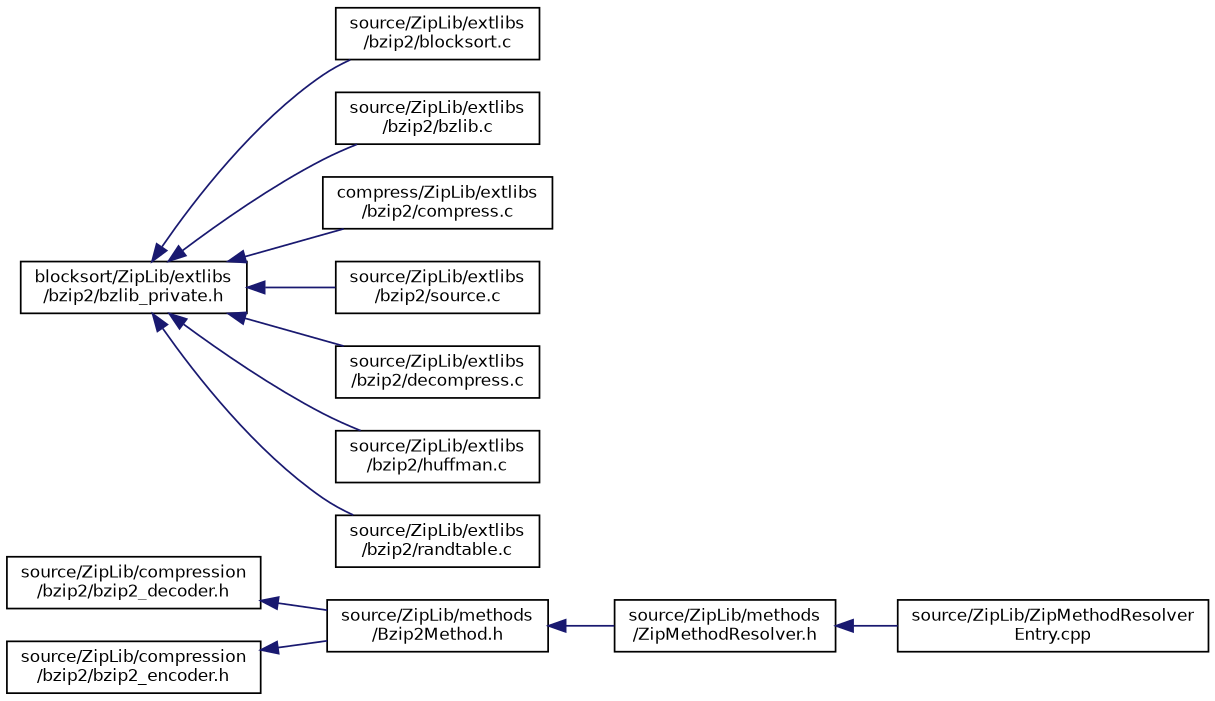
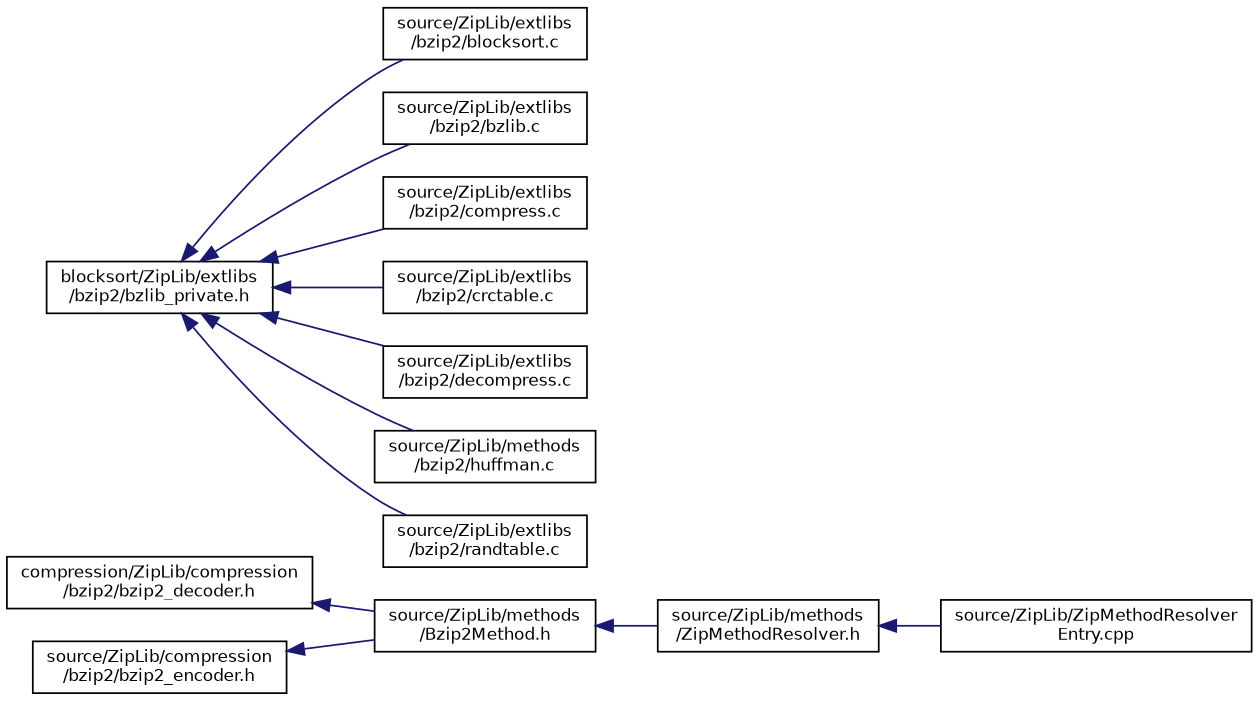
  digraph {
    rankdir=LR
    node [color=black fillcolor=white fontname=Helvetica fontsize=10 shape=record style=filled]
    edge [color=midnightblue dir=back fontname=Helvetica fontsize=10 labelfontname=Helvetica labelfontsize=10 style=solid]
-   n1 [height=0.2 label="source/ZipLib/compression\l/bzip2/bzip2_decoder.h" width=0.4]
+   n1 [height=0.2 label="compression/ZipLib/compression\l/bzip2/bzip2_decoder.h" width=0.4]
    n2 [height=0.2 label="source/ZipLib/methods\l/Bzip2Method.h" width=0.4]
    n3 [height=0.2 label="source/ZipLib/compression\l/bzip2/bzip2_encoder.h" width=0.4]
    n4 [height=0.2 label="blocksort/ZipLib/extlibs\l/bzip2/bzlib_private.h" width=0.4]
    n5 [height=0.2 label="source/ZipLib/extlibs\l/bzip2/blocksort.c" width=0.4]
    n6 [height=0.2 label="source/ZipLib/extlibs\l/bzip2/bzlib.c" width=0.4]
-   n7 [height=0.2 label="compress/ZipLib/extlibs\l/bzip2/compress.c" width=0.4]
-   n8 [height=0.2 label="source/ZipLib/extlibs\l/bzip2/source.c" width=0.4]
+   n7 [height=0.2 label="source/ZipLib/extlibs\l/bzip2/compress.c" width=0.4]
+   n8 [height=0.2 label="source/ZipLib/extlibs\l/bzip2/crctable.c" width=0.4]
    n9 [height=0.2 label="source/ZipLib/extlibs\l/bzip2/decompress.c" width=0.4]
-   n10 [height=0.2 label="source/ZipLib/extlibs\l/bzip2/huffman.c" width=0.4]
+   n10 [height=0.2 label="source/ZipLib/methods\l/bzip2/huffman.c" width=0.4]
    n11 [height=0.2 label="source/ZipLib/extlibs\l/bzip2/randtable.c" width=0.4]
    n12 [height=0.2 label="source/ZipLib/methods\l/ZipMethodResolver.h" width=0.4]
    n13 [height=0.2 label="source/ZipLib/ZipMethodResolver\lEntry.cpp" width=0.4]
    n1 -> n2
    n2 -> n12
    n3 -> n2
    n4 -> n5
    n4 -> n6
    n4 -> n7
    n4 -> n8
    n4 -> n9
    n4 -> n10
    n4 -> n11
    n12 -> n13
  }
